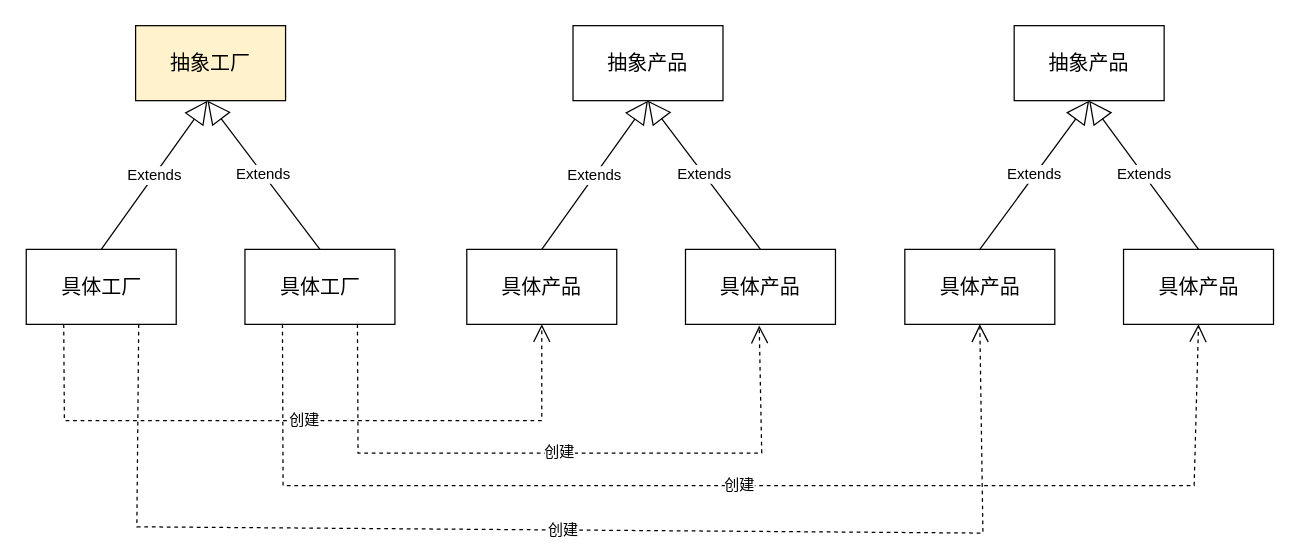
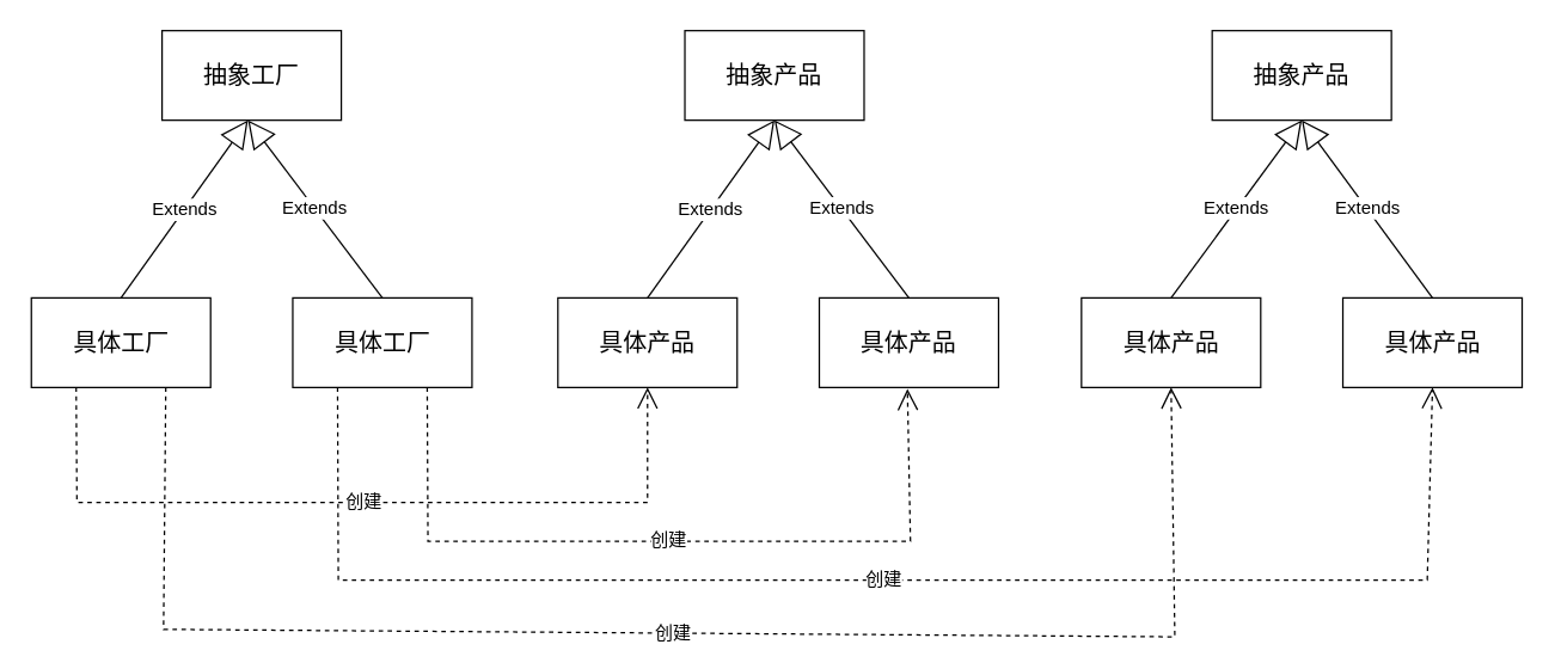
  <mxCell id="0" />
  <mxCell id="1" parent="0" />
- <mxCell id="2" value="抽象工厂" style="rounded=0;whiteSpace=wrap;html=1;fontSize=16;fillColor=#fff2cc;" parent="1" vertex="1"><mxGeometry x="108" y="20" width="120" height="60" as="geometry" /></mxCell>
+ <mxCell id="2" value="抽象工厂" style="rounded=0;whiteSpace=wrap;html=1;fontSize=16;" parent="1" vertex="1"><mxGeometry x="108" y="20" width="120" height="60" as="geometry" /></mxCell>
  <mxCell id="3" value="抽象产品" style="rounded=0;whiteSpace=wrap;html=1;fontSize=16;" parent="1" vertex="1"><mxGeometry x="458" y="20" width="120" height="60" as="geometry" /></mxCell>
  <mxCell id="4" value="抽象产品" style="rounded=0;whiteSpace=wrap;html=1;fontSize=16;" parent="1" vertex="1"><mxGeometry x="811" y="20" width="120" height="60" as="geometry" /></mxCell>
  <mxCell id="5" value="Extends" style="endArrow=block;endSize=16;endFill=0;html=1;rounded=0;fontSize=12;curved=1;entryX=0.5;entryY=1;entryDx=0;entryDy=0;exitX=0.5;exitY=0;exitDx=0;exitDy=0;" parent="1" source="6" target="3" edge="1"><mxGeometry width="160" relative="1" as="geometry"><mxPoint x="508" y="177" as="sourcePoint" /><mxPoint x="597" y="171" as="targetPoint" /></mxGeometry></mxCell>
  <mxCell id="6" value="具体产品" style="rounded=0;whiteSpace=wrap;html=1;fontSize=16;" parent="1" vertex="1"><mxGeometry x="373" y="199" width="120" height="60" as="geometry" /></mxCell>
  <mxCell id="7" value="具体产品" style="rounded=0;whiteSpace=wrap;html=1;fontSize=16;" parent="1" vertex="1"><mxGeometry x="548" y="199" width="120" height="60" as="geometry" /></mxCell>
  <mxCell id="8" value="Extends" style="endArrow=block;endSize=16;endFill=0;html=1;rounded=0;fontSize=12;curved=1;entryX=0.5;entryY=1;entryDx=0;entryDy=0;exitX=0.5;exitY=0;exitDx=0;exitDy=0;" parent="1" source="7" target="3" edge="1"><mxGeometry width="160" relative="1" as="geometry"><mxPoint x="437" y="171" as="sourcePoint" /><mxPoint x="597" y="171" as="targetPoint" /></mxGeometry></mxCell>
  <mxCell id="9" value="具体产品" style="rounded=0;whiteSpace=wrap;html=1;fontSize=16;" parent="1" vertex="1"><mxGeometry x="723.5" y="199" width="120" height="60" as="geometry" /></mxCell>
  <mxCell id="10" value="具体产品" style="rounded=0;whiteSpace=wrap;html=1;fontSize=16;" parent="1" vertex="1"><mxGeometry x="898.5" y="199" width="120" height="60" as="geometry" /></mxCell>
  <mxCell id="11" value="Extends" style="endArrow=block;endSize=16;endFill=0;html=1;rounded=0;fontSize=12;curved=1;entryX=0.5;entryY=1;entryDx=0;entryDy=0;exitX=0.5;exitY=0;exitDx=0;exitDy=0;" parent="1" source="10" target="4" edge="1"><mxGeometry width="160" relative="1" as="geometry"><mxPoint x="804" y="191" as="sourcePoint" /><mxPoint x="714" y="72" as="targetPoint" /></mxGeometry></mxCell>
  <mxCell id="12" value="Extends" style="endArrow=block;endSize=16;endFill=0;html=1;rounded=0;fontSize=12;curved=1;exitX=0.5;exitY=0;exitDx=0;exitDy=0;entryX=0.5;entryY=1;entryDx=0;entryDy=0;" parent="1" source="9" target="4" edge="1"><mxGeometry width="160" relative="1" as="geometry"><mxPoint x="788" y="192" as="sourcePoint" /><mxPoint x="866" y="80" as="targetPoint" /></mxGeometry></mxCell>
  <mxCell id="13" value="Extends" style="endArrow=block;endSize=16;endFill=0;html=1;rounded=0;fontSize=12;curved=1;entryX=0.5;entryY=1;entryDx=0;entryDy=0;exitX=0.5;exitY=0;exitDx=0;exitDy=0;" parent="1" source="14" edge="1"><mxGeometry width="160" relative="1" as="geometry"><mxPoint x="155.5" y="177" as="sourcePoint" /><mxPoint x="165.5" y="80" as="targetPoint" /></mxGeometry></mxCell>
  <mxCell id="14" value="具体工厂" style="rounded=0;whiteSpace=wrap;html=1;fontSize=16;" parent="1" vertex="1"><mxGeometry x="20.5" y="199" width="120" height="60" as="geometry" /></mxCell>
  <mxCell id="15" value="具体工厂" style="rounded=0;whiteSpace=wrap;html=1;fontSize=16;" parent="1" vertex="1"><mxGeometry x="195.5" y="199" width="120" height="60" as="geometry" /></mxCell>
  <mxCell id="16" value="Extends" style="endArrow=block;endSize=16;endFill=0;html=1;rounded=0;fontSize=12;curved=1;entryX=0.5;entryY=1;entryDx=0;entryDy=0;exitX=0.5;exitY=0;exitDx=0;exitDy=0;" parent="1" source="15" edge="1"><mxGeometry width="160" relative="1" as="geometry"><mxPoint x="84.5" y="171" as="sourcePoint" /><mxPoint x="165.5" y="80" as="targetPoint" /></mxGeometry></mxCell>
  <mxCell id="17" value="创建" style="endArrow=open;endSize=12;dashed=1;html=1;rounded=0;fontSize=12;entryX=0.5;entryY=1;entryDx=0;entryDy=0;exitX=0.25;exitY=1;exitDx=0;exitDy=0;" parent="1" source="15" target="10" edge="1"><mxGeometry width="160" relative="1" as="geometry"><mxPoint x="228" y="259" as="sourcePoint" /><mxPoint x="550.5" y="259" as="targetPoint" /><Array as="points"><mxPoint x="226" y="388" /><mxPoint x="955" y="388" /></Array></mxGeometry></mxCell>
  <mxCell id="18" value="创建" style="endArrow=open;endSize=12;dashed=1;html=1;rounded=0;fontSize=12;entryX=0.5;entryY=1;entryDx=0;entryDy=0;exitX=0.25;exitY=1;exitDx=0;exitDy=0;" parent="1" source="14" target="6" edge="1"><mxGeometry x="0.002" width="160" relative="1" as="geometry"><mxPoint x="47.5" y="259" as="sourcePoint" /><mxPoint x="430" y="259" as="targetPoint" /><Array as="points"><mxPoint x="51" y="336" /><mxPoint x="433" y="336" /></Array><mxPoint as="offset" /></mxGeometry></mxCell>
  <mxCell id="19" value="创建" style="endArrow=open;endSize=12;dashed=1;html=1;rounded=0;fontSize=12;entryX=0.5;entryY=1;entryDx=0;entryDy=0;exitX=0.75;exitY=1;exitDx=0;exitDy=0;" parent="1" source="14" target="9" edge="1"><mxGeometry x="-0.0" width="160" relative="1" as="geometry"><mxPoint x="108.5" y="264" as="sourcePoint" /><mxPoint x="751.5" y="264" as="targetPoint" /><Array as="points"><mxPoint x="109" y="421" /><mxPoint x="786" y="426" /></Array><mxPoint as="offset" /></mxGeometry></mxCell>
  <mxCell id="20" value="创建" style="endArrow=open;endSize=12;dashed=1;html=1;rounded=0;fontSize=12;exitX=0.75;exitY=1;exitDx=0;exitDy=0;" parent="1" edge="1" source="15"><mxGeometry width="160" relative="1" as="geometry"><mxPoint x="224" y="256" as="sourcePoint" /><mxPoint x="607" y="260" as="targetPoint" /><Array as="points"><mxPoint x="286" y="362" /><mxPoint x="609" y="362" /></Array><mxPoint as="offset" /></mxGeometry></mxCell>
